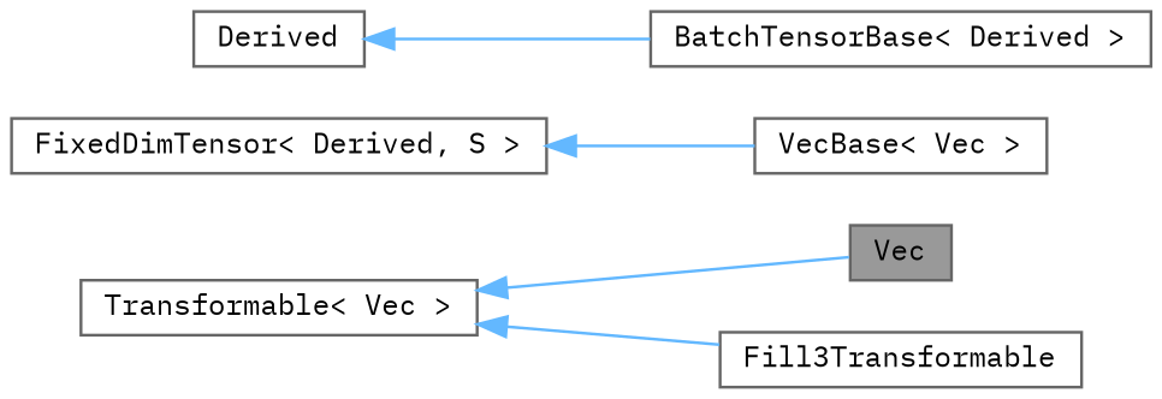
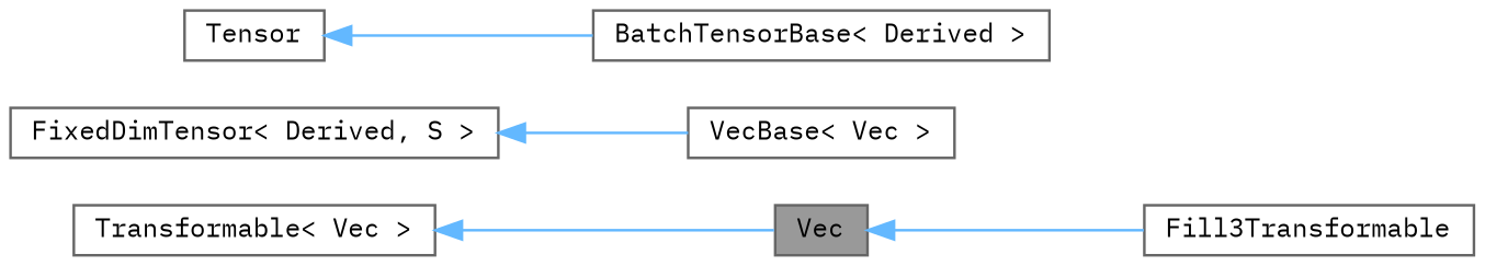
  digraph {
    fontname="IBM Plex Mono"
    rankdir=LR
    node [color=gray40 fillcolor=white fontname="IBM Plex Mono" fontsize=10 shape=box style=filled]
    edge [color=steelblue1 dir=back fontname="IBM Plex Mono" fontsize=10 labelfontname=Helvetica labelfontsize=10 style=solid]
    n1 [fillcolor=grey60 fontcolor=black height=0.2 label=Vec width=0.4]
    n2 [height=0.2 label=Fill3Transformable width=0.4]
    n3 [height=0.2 label="VecBase\< Vec \>" width=0.4]
    n4 [height=0.2 label="FixedDimTensor\< Derived, S \>" width=0.4]
    n5 [height=0.2 label="BatchTensorBase\< Derived \>" width=0.4]
-   n6 [height=0.2 label=Derived width=0.4]
+   n6 [height=0.2 label=Tensor width=0.4]
    n7 [height=0.2 label="Transformable\< Vec \>" width=0.4]
-   n7 -> n2
+   n1 -> n2
    n4 -> n3
    n6 -> n5
    n7 -> n1
  }
